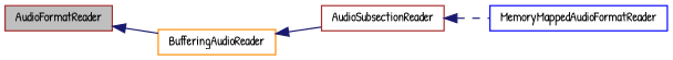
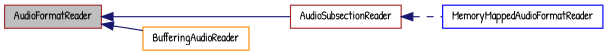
  digraph {
    fontname="Patrick Hand"
    rankdir=LR
    node [color=brown fontname="Patrick Hand" fontsize=10 shape=record]
    edge [color=midnightblue dir=back fontname="Patrick Hand" fontsize=10 labelfontname=Helvetica labelfontsize=10 style=solid]
    n1 [fillcolor=grey75 fontcolor=black height=0.2 label=AudioFormatReader style=filled width=0.4]
    n2 [height=0.2 label=AudioSubsectionReader width=0.4]
    n3 [color=darkorange height=0.2 label=BufferingAudioReader width=0.4]
    n4 [color=blue height=0.2 label=MemoryMappedAudioFormatReader width=0.4]
-   n3 -> n2
+   n1 -> n2
    n1 -> n3
    n2 -> n4 [style=dashed]
  }
